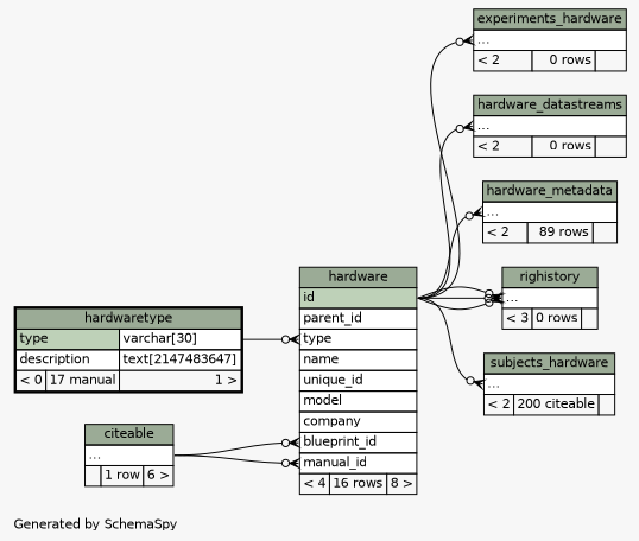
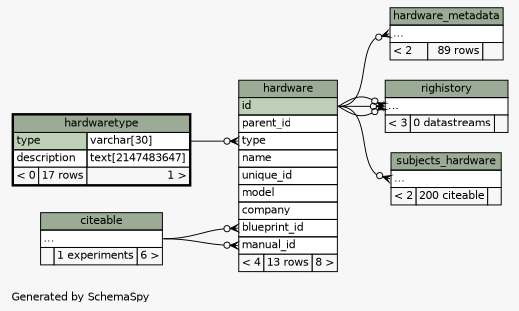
  digraph {
    bgcolor="#f7f7f7"
    fontname=Helvetica
    fontsize=11
    label="\nGenerated by SchemaSpy"
    labeljust=l
    nodesep=0.18
    rankdir=RL
    ranksep=0.46
    node [fontname=Helvetica fontsize=11 shape=plaintext]
    edge [arrowhead=none arrowsize=0.8 arrowtail=crowodot dir=back headport="id:e" tailport="elipses:w"]
-   n1 [label=<     <TABLE BORDER="0" CELLBORDER="1" CELLSPACING="0" BGCOLOR="#ffffff">       <TR><TD COLSPAN="3" BGCOLOR="#9bab96" ALIGN="CENTER">experiments_hardware</TD></TR>       <TR><TD PORT="elipses" COLSPAN="3" ALIGN="LEFT">...</TD></TR>       <TR><TD ALIGN="LEFT" BGCOLOR="#f7f7f7">&lt; 2</TD><TD ALIGN="RIGHT" BGCOLOR="#f7f7f7">0 rows</TD><TD ALIGN="RIGHT" BGCOLOR="#f7f7f7">  </TD></TR>     </TABLE>>]
-   n2 [label=<     <TABLE BORDER="0" CELLBORDER="1" CELLSPACING="0" BGCOLOR="#ffffff">       <TR><TD COLSPAN="3" BGCOLOR="#9bab96" ALIGN="CENTER">hardware</TD></TR>       <TR><TD PORT="id" COLSPAN="3" BGCOLOR="#bed1b8" ALIGN="LEFT">id</TD></TR>       <TR><TD PORT="parent_id" COLSPAN="3" ALIGN="LEFT">parent_id</TD></TR>       <TR><TD PORT="type" COLSPAN="3" ALIGN="LEFT">type</TD></TR>       <TR><TD PORT="name" COLSPAN="3" ALIGN="LEFT">name</TD></TR>       <TR><TD PORT="unique_id" COLSPAN="3" ALIGN="LEFT">unique_id</TD></TR>       <TR><TD PORT="model" COLSPAN="3" ALIGN="LEFT">model</TD></TR>       <TR><TD PORT="company" COLSPAN="3" ALIGN="LEFT">company</TD></TR>       <TR><TD PORT="blueprint_id" COLSPAN="3" ALIGN="LEFT">blueprint_id</TD></TR>       <TR><TD PORT="manual_id" COLSPAN="3" ALIGN="LEFT">manual_id</TD></TR>       <TR><TD ALIGN="LEFT" BGCOLOR="#f7f7f7">&lt; 4</TD><TD ALIGN="RIGHT" BGCOLOR="#f7f7f7">16 rows</TD><TD ALIGN="RIGHT" BGCOLOR="#f7f7f7">8 &gt;</TD></TR>     </TABLE>>]
-   n3 [label=<     <TABLE BORDER="0" CELLBORDER="1" CELLSPACING="0" BGCOLOR="#ffffff">       <TR><TD COLSPAN="3" BGCOLOR="#9bab96" ALIGN="CENTER">citeable</TD></TR>       <TR><TD PORT="elipses" COLSPAN="3" ALIGN="LEFT">...</TD></TR>       <TR><TD ALIGN="LEFT" BGCOLOR="#f7f7f7">  </TD><TD ALIGN="RIGHT" BGCOLOR="#f7f7f7">1 row</TD><TD ALIGN="RIGHT" BGCOLOR="#f7f7f7">6 &gt;</TD></TR>     </TABLE>>]
-   n4 [label=<     <TABLE BORDER="2" CELLBORDER="1" CELLSPACING="0" BGCOLOR="#ffffff">       <TR><TD COLSPAN="3" BGCOLOR="#9bab96" ALIGN="CENTER">hardwaretype</TD></TR>       <TR><TD PORT="type" COLSPAN="2" BGCOLOR="#bed1b8" ALIGN="LEFT">type</TD><TD PORT="type.type" ALIGN="LEFT">varchar[30]</TD></TR>       <TR><TD PORT="description" COLSPAN="2" ALIGN="LEFT">description</TD><TD PORT="description.type" ALIGN="LEFT">text[2147483647]</TD></TR>       <TR><TD ALIGN="LEFT" BGCOLOR="#f7f7f7">&lt; 0</TD><TD ALIGN="RIGHT" BGCOLOR="#f7f7f7">17 manual</TD><TD ALIGN="RIGHT" BGCOLOR="#f7f7f7">1 &gt;</TD></TR>     </TABLE>>]
-   n5 [label=<     <TABLE BORDER="0" CELLBORDER="1" CELLSPACING="0" BGCOLOR="#ffffff">       <TR><TD COLSPAN="3" BGCOLOR="#9bab96" ALIGN="CENTER">hardware_datastreams</TD></TR>       <TR><TD PORT="elipses" COLSPAN="3" ALIGN="LEFT">...</TD></TR>       <TR><TD ALIGN="LEFT" BGCOLOR="#f7f7f7">&lt; 2</TD><TD ALIGN="RIGHT" BGCOLOR="#f7f7f7">0 rows</TD><TD ALIGN="RIGHT" BGCOLOR="#f7f7f7">  </TD></TR>     </TABLE>>]
+   n2 [label=<     <TABLE BORDER="0" CELLBORDER="1" CELLSPACING="0" BGCOLOR="#ffffff">       <TR><TD COLSPAN="3" BGCOLOR="#9bab96" ALIGN="CENTER">hardware</TD></TR>       <TR><TD PORT="id" COLSPAN="3" BGCOLOR="#bed1b8" ALIGN="LEFT">id</TD></TR>       <TR><TD PORT="parent_id" COLSPAN="3" ALIGN="LEFT">parent_id</TD></TR>       <TR><TD PORT="type" COLSPAN="3" ALIGN="LEFT">type</TD></TR>       <TR><TD PORT="name" COLSPAN="3" ALIGN="LEFT">name</TD></TR>       <TR><TD PORT="unique_id" COLSPAN="3" ALIGN="LEFT">unique_id</TD></TR>       <TR><TD PORT="model" COLSPAN="3" ALIGN="LEFT">model</TD></TR>       <TR><TD PORT="company" COLSPAN="3" ALIGN="LEFT">company</TD></TR>       <TR><TD PORT="blueprint_id" COLSPAN="3" ALIGN="LEFT">blueprint_id</TD></TR>       <TR><TD PORT="manual_id" COLSPAN="3" ALIGN="LEFT">manual_id</TD></TR>       <TR><TD ALIGN="LEFT" BGCOLOR="#f7f7f7">&lt; 4</TD><TD ALIGN="RIGHT" BGCOLOR="#f7f7f7">13 rows</TD><TD ALIGN="RIGHT" BGCOLOR="#f7f7f7">8 &gt;</TD></TR>     </TABLE>>]
+   n3 [label=<     <TABLE BORDER="0" CELLBORDER="1" CELLSPACING="0" BGCOLOR="#ffffff">       <TR><TD COLSPAN="3" BGCOLOR="#9bab96" ALIGN="CENTER">citeable</TD></TR>       <TR><TD PORT="elipses" COLSPAN="3" ALIGN="LEFT">...</TD></TR>       <TR><TD ALIGN="LEFT" BGCOLOR="#f7f7f7">  </TD><TD ALIGN="RIGHT" BGCOLOR="#f7f7f7">1 experiments</TD><TD ALIGN="RIGHT" BGCOLOR="#f7f7f7">6 &gt;</TD></TR>     </TABLE>>]
+   n4 [label=<     <TABLE BORDER="2" CELLBORDER="1" CELLSPACING="0" BGCOLOR="#ffffff">       <TR><TD COLSPAN="3" BGCOLOR="#9bab96" ALIGN="CENTER">hardwaretype</TD></TR>       <TR><TD PORT="type" COLSPAN="2" BGCOLOR="#bed1b8" ALIGN="LEFT">type</TD><TD PORT="type.type" ALIGN="LEFT">varchar[30]</TD></TR>       <TR><TD PORT="description" COLSPAN="2" ALIGN="LEFT">description</TD><TD PORT="description.type" ALIGN="LEFT">text[2147483647]</TD></TR>       <TR><TD ALIGN="LEFT" BGCOLOR="#f7f7f7">&lt; 0</TD><TD ALIGN="RIGHT" BGCOLOR="#f7f7f7">17 rows</TD><TD ALIGN="RIGHT" BGCOLOR="#f7f7f7">1 &gt;</TD></TR>     </TABLE>>]
    n6 [label=<     <TABLE BORDER="0" CELLBORDER="1" CELLSPACING="0" BGCOLOR="#ffffff">       <TR><TD COLSPAN="3" BGCOLOR="#9bab96" ALIGN="CENTER">hardware_metadata</TD></TR>       <TR><TD PORT="elipses" COLSPAN="3" ALIGN="LEFT">...</TD></TR>       <TR><TD ALIGN="LEFT" BGCOLOR="#f7f7f7">&lt; 2</TD><TD ALIGN="RIGHT" BGCOLOR="#f7f7f7">89 rows</TD><TD ALIGN="RIGHT" BGCOLOR="#f7f7f7">  </TD></TR>     </TABLE>>]
-   n7 [label=<     <TABLE BORDER="0" CELLBORDER="1" CELLSPACING="0" BGCOLOR="#ffffff">       <TR><TD COLSPAN="3" BGCOLOR="#9bab96" ALIGN="CENTER">righistory</TD></TR>       <TR><TD PORT="elipses" COLSPAN="3" ALIGN="LEFT">...</TD></TR>       <TR><TD ALIGN="LEFT" BGCOLOR="#f7f7f7">&lt; 3</TD><TD ALIGN="RIGHT" BGCOLOR="#f7f7f7">0 rows</TD><TD ALIGN="RIGHT" BGCOLOR="#f7f7f7">  </TD></TR>     </TABLE>>]
+   n7 [label=<     <TABLE BORDER="0" CELLBORDER="1" CELLSPACING="0" BGCOLOR="#ffffff">       <TR><TD COLSPAN="3" BGCOLOR="#9bab96" ALIGN="CENTER">righistory</TD></TR>       <TR><TD PORT="elipses" COLSPAN="3" ALIGN="LEFT">...</TD></TR>       <TR><TD ALIGN="LEFT" BGCOLOR="#f7f7f7">&lt; 3</TD><TD ALIGN="RIGHT" BGCOLOR="#f7f7f7">0 datastreams</TD><TD ALIGN="RIGHT" BGCOLOR="#f7f7f7">  </TD></TR>     </TABLE>>]
    n8 [label=<     <TABLE BORDER="0" CELLBORDER="1" CELLSPACING="0" BGCOLOR="#ffffff">       <TR><TD COLSPAN="3" BGCOLOR="#9bab96" ALIGN="CENTER">subjects_hardware</TD></TR>       <TR><TD PORT="elipses" COLSPAN="3" ALIGN="LEFT">...</TD></TR>       <TR><TD ALIGN="LEFT" BGCOLOR="#f7f7f7">&lt; 2</TD><TD ALIGN="RIGHT" BGCOLOR="#f7f7f7">200 citeable</TD><TD ALIGN="RIGHT" BGCOLOR="#f7f7f7">  </TD></TR>     </TABLE>>]
-   n1 -> n2
    n2 -> n3 [headport="elipses:e" tailport="blueprint_id:w"]
    n2 -> n3 [headport="elipses:e" tailport="manual_id:w"]
    n2 -> n4 [headport="type.type:e" tailport="type:w"]
-   n5 -> n2
    n6 -> n2
    n7 -> n2
    n7 -> n2
    n7 -> n2
    n8 -> n2
  }
